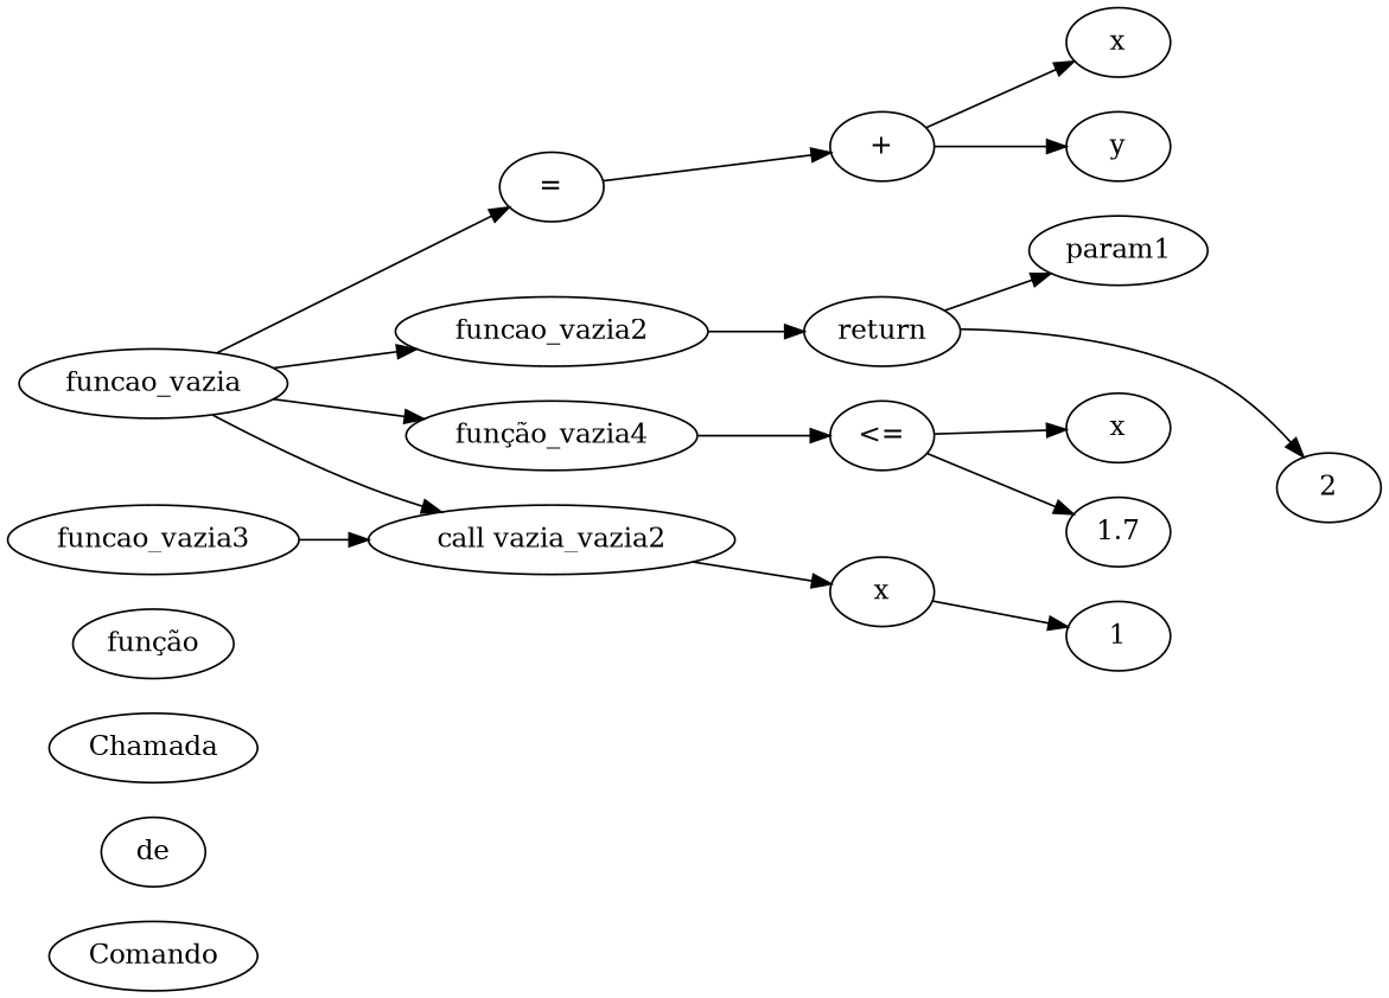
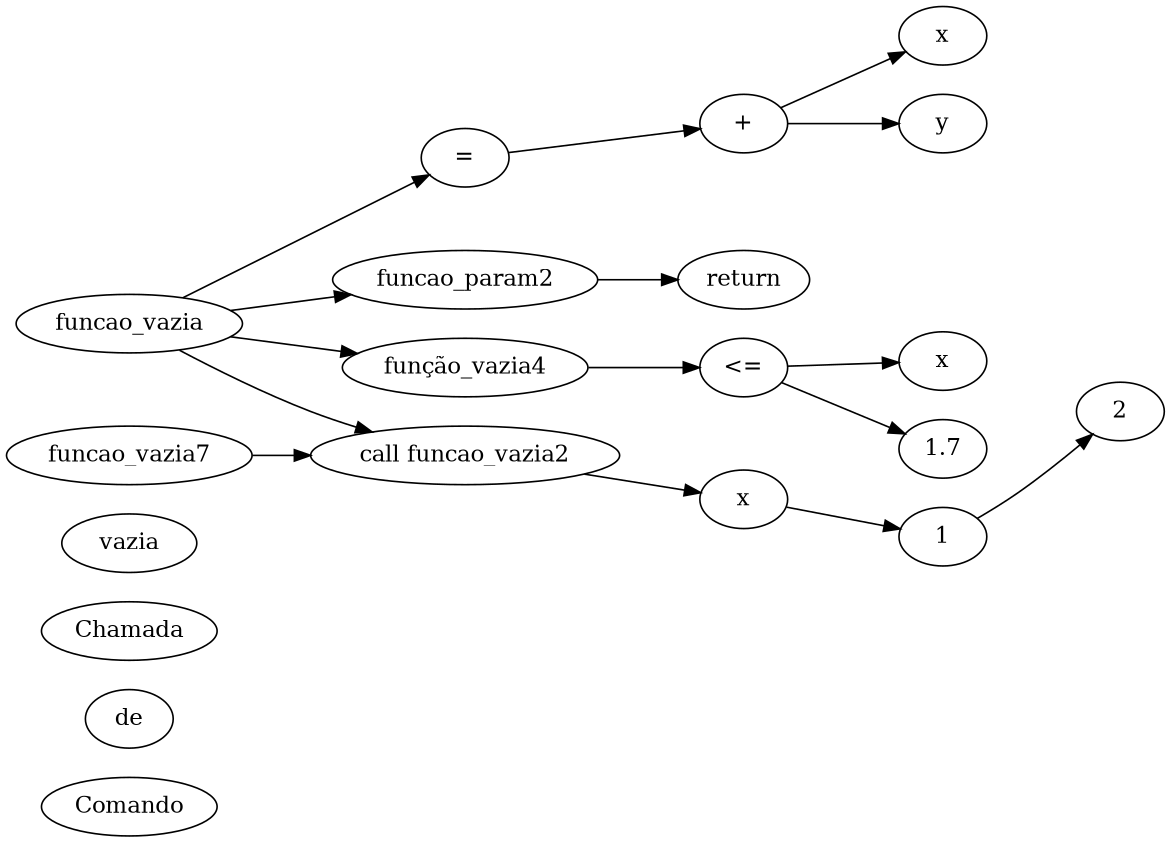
  digraph {
    rankdir=LR
    Comando
    de
    Chamada
-   "função"
+   "função" [label=vazia]
    n5 [label=funcao_vazia]
    n6 [label="="]
-   n7 [label=funcao_vazia2]
+   n7 [label=funcao_param2]
    n8 [label="função_vazia4"]
-   n9 [label="call vazia_vazia2"]
+   n9 [label="call funcao_vazia2"]
    n10 [label="+"]
    n11 [label=return]
-   n12 [label=funcao_vazia3]
+   n12 [label=funcao_vazia7]
    n13 [label="<="]
    n14 [label=x]
    n15 [label=y]
-   n16 [label=param1]
    n17 [label=x]
    n18 [label=x]
    n19 [label=1.7]
    n20 [label=1]
    n21 [label=2]
    n5 -> n6
    n5 -> n7
    n5 -> n8
    n5 -> n9
    n6 -> n10
    n7 -> n11
    n8 -> n13
    n9 -> n17
    n10 -> n14
    n10 -> n15
-   n11 -> n16
    n12 -> n9
    n13 -> n18
    n13 -> n19
    n17 -> n20
-   n11 -> n21
+   n20 -> n21
  }
